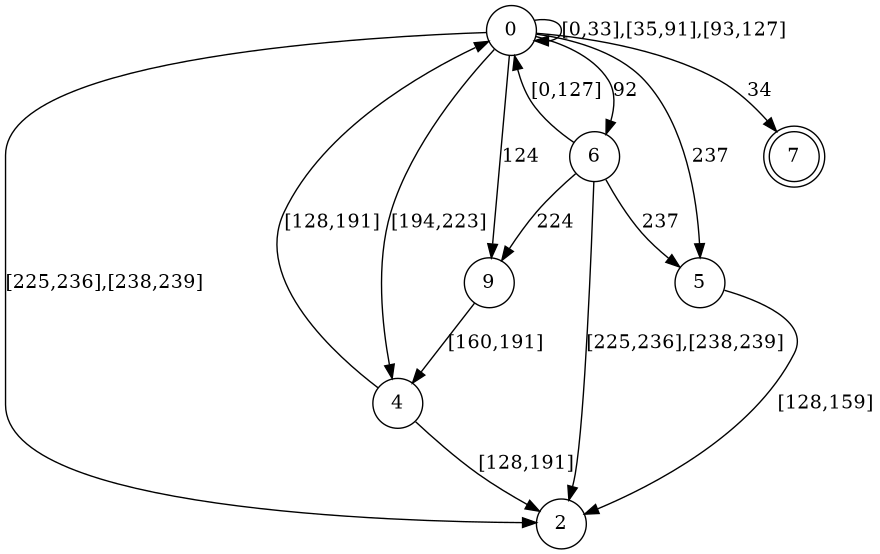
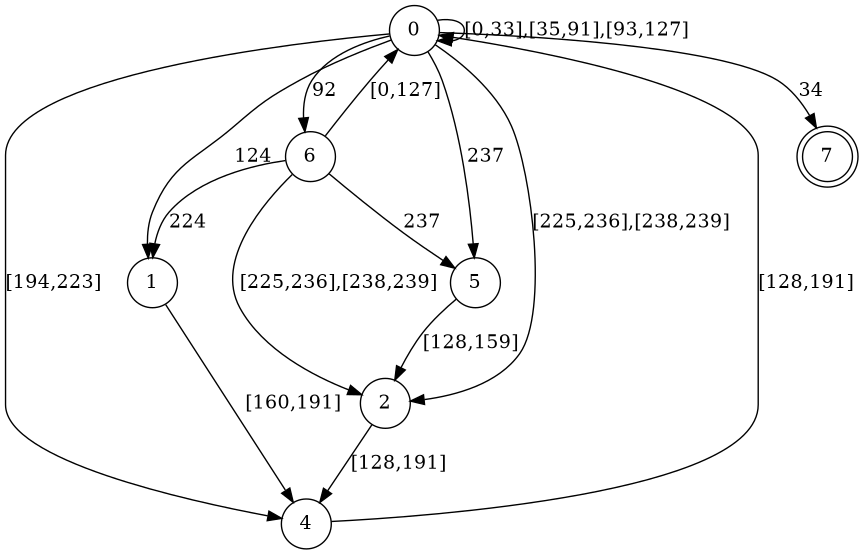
  digraph {
    node [shape=circle]
    n1 [label=0]
-   n2 [label=9]
+   n2 [label=1]
    n3 [label=2]
    n4 [label=4]
    n5 [label=5]
    n6 [label=6]
    n7 [label=7 shape=doublecircle]
    n1 -> n1 [label="[0,33],[35,91],[93,127]"]
    n1 -> n2 [label=124]
    n1 -> n3 [label="[225,236],[238,239]"]
    n1 -> n4 [label="[194,223]"]
    n1 -> n5 [label=237]
    n1 -> n6 [label=92]
    n1 -> n7 [label=34]
    n2 -> n4 [label="[160,191]"]
-   n4 -> n3 [label="[128,191]"]
+   n3 -> n4 [label="[128,191]"]
    n4 -> n1 [label="[128,191]"]
    n5 -> n3 [label="[128,159]"]
    n6 -> n1 [label="[0,127]"]
    n6 -> n2 [label=224]
    n6 -> n3 [label="[225,236],[238,239]"]
    n6 -> n5 [label=237]
  }
